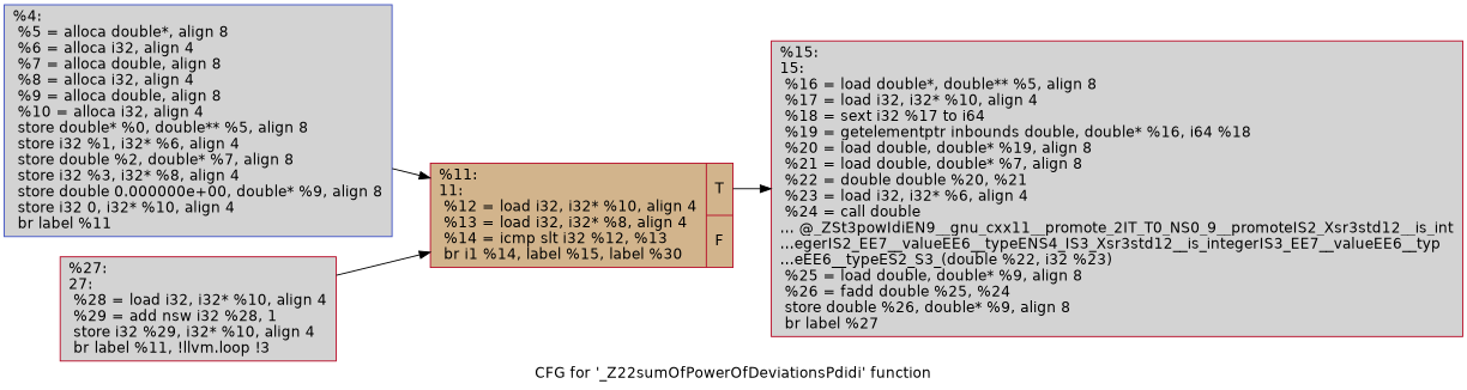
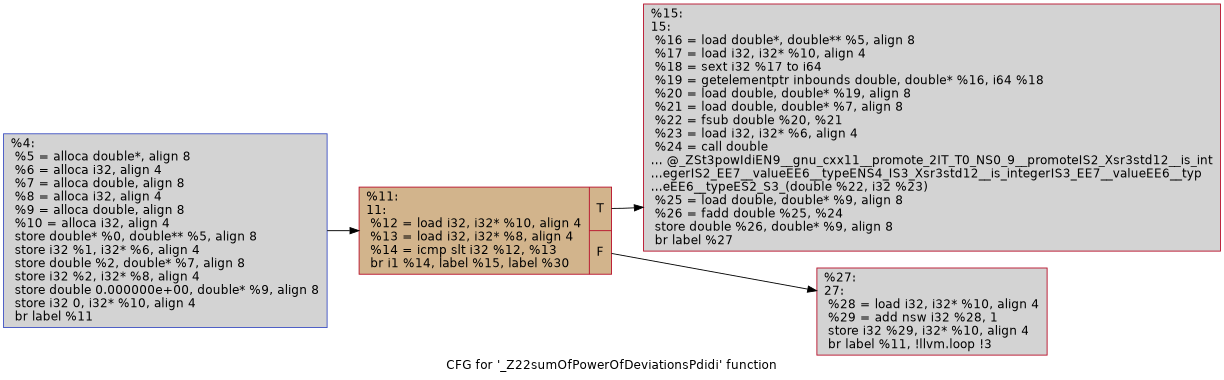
  digraph {
    fontname="DejaVu Sans"
    label="CFG for '_Z22sumOfPowerOfDeviationsPdidi' function"
    rankdir=LR
    node [color="#b70d28ff" fillcolor=lightgrey fontname="DejaVu Sans" shape=record style=filled]
    edge [fontname="DejaVu Sans"]
-   n1 [color="#3d50c3ff" label="{%4:\l  %5 = alloca double*, align 8\l  %6 = alloca i32, align 4\l  %7 = alloca double, align 8\l  %8 = alloca i32, align 4\l  %9 = alloca double, align 8\l  %10 = alloca i32, align 4\l  store double* %0, double** %5, align 8\l  store i32 %1, i32* %6, align 4\l  store double %2, double* %7, align 8\l  store i32 %3, i32* %8, align 4\l  store double 0.000000e+00, double* %9, align 8\l  store i32 0, i32* %10, align 4\l  br label %11\l}"]
+   n1 [color="#3d50c3ff" label="{%4:\l  %5 = alloca double*, align 8\l  %6 = alloca i32, align 4\l  %7 = alloca double, align 8\l  %8 = alloca i32, align 4\l  %9 = alloca double, align 8\l  %10 = alloca i32, align 4\l  store double* %0, double** %5, align 8\l  store i32 %1, i32* %6, align 4\l  store double %2, double* %7, align 8\l  store i32 %2, i32* %8, align 4\l  store double 0.000000e+00, double* %9, align 8\l  store i32 0, i32* %10, align 4\l  br label %11\l}"]
    n2 [fillcolor=tan label="{%11:\l11:                                               \l  %12 = load i32, i32* %10, align 4\l  %13 = load i32, i32* %8, align 4\l  %14 = icmp slt i32 %12, %13\l  br i1 %14, label %15, label %30\l|{<s0>T|<s1>F}}"]
-   n3 [label="{%15:\l15:                                               \l  %16 = load double*, double** %5, align 8\l  %17 = load i32, i32* %10, align 4\l  %18 = sext i32 %17 to i64\l  %19 = getelementptr inbounds double, double* %16, i64 %18\l  %20 = load double, double* %19, align 8\l  %21 = load double, double* %7, align 8\l  %22 = double double %20, %21\l  %23 = load i32, i32* %6, align 4\l  %24 = call double\l... @_ZSt3powIdiEN9__gnu_cxx11__promote_2IT_T0_NS0_9__promoteIS2_Xsr3std12__is_int\l...egerIS2_EE7__valueEE6__typeENS4_IS3_Xsr3std12__is_integerIS3_EE7__valueEE6__typ\l...eEE6__typeES2_S3_(double %22, i32 %23)\l  %25 = load double, double* %9, align 8\l  %26 = fadd double %25, %24\l  store double %26, double* %9, align 8\l  br label %27\l}"]
+   n3 [label="{%15:\l15:                                               \l  %16 = load double*, double** %5, align 8\l  %17 = load i32, i32* %10, align 4\l  %18 = sext i32 %17 to i64\l  %19 = getelementptr inbounds double, double* %16, i64 %18\l  %20 = load double, double* %19, align 8\l  %21 = load double, double* %7, align 8\l  %22 = fsub double %20, %21\l  %23 = load i32, i32* %6, align 4\l  %24 = call double\l... @_ZSt3powIdiEN9__gnu_cxx11__promote_2IT_T0_NS0_9__promoteIS2_Xsr3std12__is_int\l...egerIS2_EE7__valueEE6__typeENS4_IS3_Xsr3std12__is_integerIS3_EE7__valueEE6__typ\l...eEE6__typeES2_S3_(double %22, i32 %23)\l  %25 = load double, double* %9, align 8\l  %26 = fadd double %25, %24\l  store double %26, double* %9, align 8\l  br label %27\l}"]
    n4 [label="{%27:\l27:                                               \l  %28 = load i32, i32* %10, align 4\l  %29 = add nsw i32 %28, 1\l  store i32 %29, i32* %10, align 4\l  br label %11, !llvm.loop !3\l}"]
    n1 -> n2
    n2 -> n3 [tailport=s0]
-   n4 -> n2
+   n2 -> n4
  }
